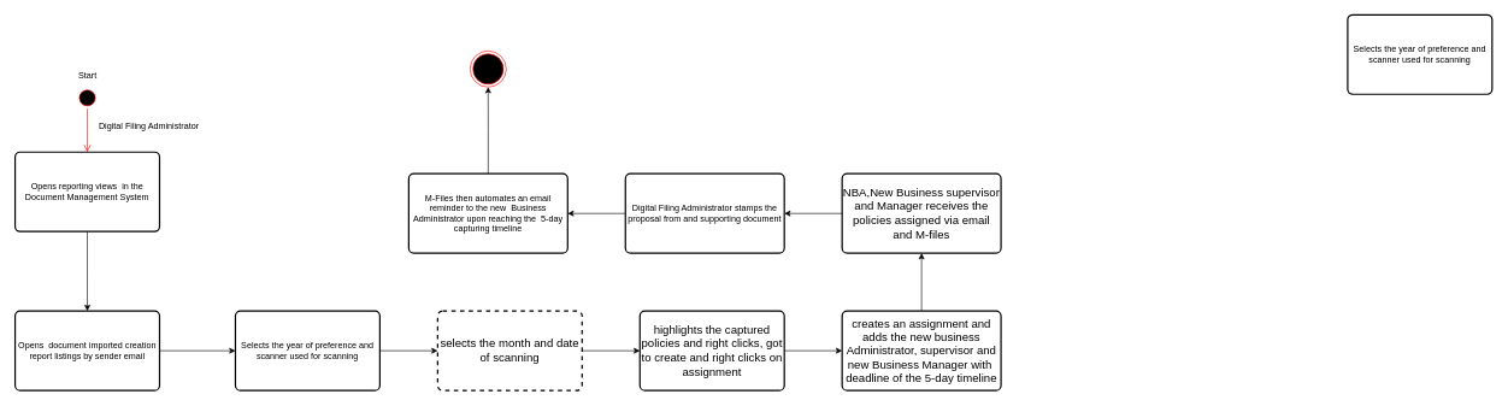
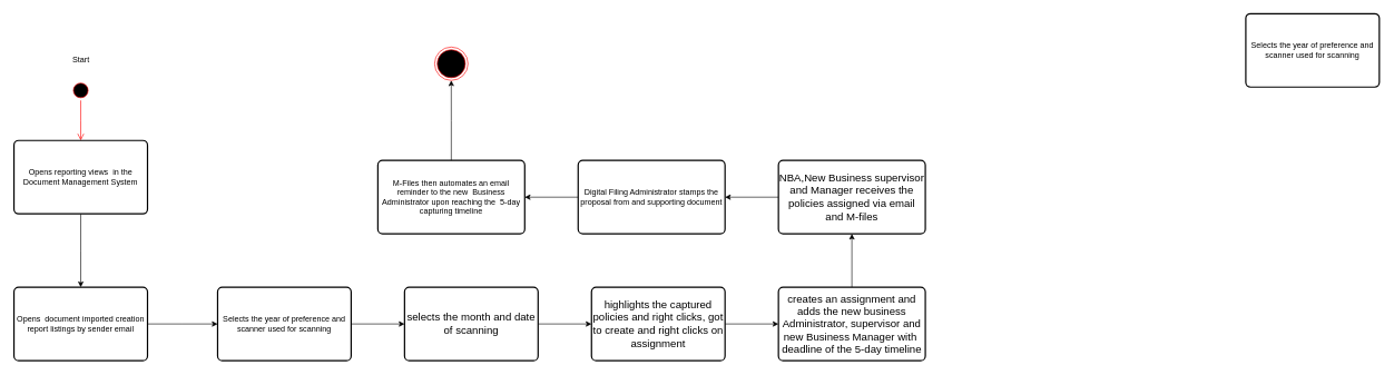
  <mxCell id="0" />
  <mxCell id="1" parent="0" />
  <mxCell id="2" value="" style="ellipse;html=1;shape=startState;fillColor=#000000;strokeColor=#ff0000;" vertex="1" parent="1"><mxGeometry x="105" y="120" width="30" height="30" as="geometry" /></mxCell>
  <mxCell id="3" value="" style="edgeStyle=orthogonalEdgeStyle;html=1;verticalAlign=bottom;endArrow=open;endSize=8;strokeColor=#ff0000;rounded=0;" edge="1" source="2" parent="1"><mxGeometry relative="1" as="geometry"><mxPoint x="120" y="210" as="targetPoint" /></mxGeometry></mxCell>
  <mxCell id="4" style="edgeStyle=orthogonalEdgeStyle;rounded=0;orthogonalLoop=1;jettySize=auto;html=1;exitX=0.5;exitY=1;exitDx=0;exitDy=0;" edge="1" parent="1" source="5"><mxGeometry relative="1" as="geometry"><mxPoint x="120" y="430" as="targetPoint" /></mxGeometry></mxCell>
  <mxCell id="5" value="Opens reporting views&amp;nbsp; in the Document Management System" style="rounded=1;whiteSpace=wrap;html=1;absoluteArcSize=1;arcSize=14;strokeWidth=2;" vertex="1" parent="1"><mxGeometry x="20" y="210" width="200" height="110" as="geometry" /></mxCell>
- <mxCell id="6" value="Start" style="text;html=1;align=center;verticalAlign=middle;resizable=0;points=[];autosize=1;strokeColor=none;fillColor=none;" vertex="1" parent="1"><mxGeometry x="95" y="90" width="50" height="30" as="geometry" /></mxCell>
- <mxCell id="7" value="Digital Filing Administrator" style="text;html=1;align=center;verticalAlign=middle;resizable=0;points=[];autosize=1;strokeColor=none;fillColor=none;" vertex="1" parent="1"><mxGeometry x="125" y="160" width="160" height="30" as="geometry" /></mxCell>
+ <mxCell id="6" value="Start" style="text;html=1;align=center;verticalAlign=middle;resizable=0;points=[];autosize=1;strokeColor=none;fillColor=none;" vertex="1" parent="1"><mxGeometry x="95" y="75" width="50" height="30" as="geometry" /></mxCell>
  <mxCell id="8" style="edgeStyle=orthogonalEdgeStyle;rounded=0;orthogonalLoop=1;jettySize=auto;html=1;exitX=1;exitY=0.5;exitDx=0;exitDy=0;" edge="1" parent="1" source="9"><mxGeometry relative="1" as="geometry"><mxPoint x="325" y="485" as="targetPoint" /></mxGeometry></mxCell>
  <mxCell id="9" value="Opens&amp;nbsp; document imported creation report listings by sender email" style="rounded=1;whiteSpace=wrap;html=1;absoluteArcSize=1;arcSize=14;strokeWidth=2;" vertex="1" parent="1"><mxGeometry x="20" y="430" width="200" height="110" as="geometry" /></mxCell>
  <mxCell id="10" value="" style="edgeStyle=orthogonalEdgeStyle;rounded=0;orthogonalLoop=1;jettySize=auto;html=1;" edge="1" parent="1" source="11" target="14"><mxGeometry relative="1" as="geometry" /></mxCell>
  <mxCell id="11" value="Selects the year of preference and scanner used for scanning" style="rounded=1;whiteSpace=wrap;html=1;absoluteArcSize=1;arcSize=14;strokeWidth=2;" vertex="1" parent="1"><mxGeometry x="325" y="430" width="200" height="110" as="geometry" /></mxCell>
  <mxCell id="12" value="Selects the year of preference and scanner used for scanning" style="rounded=1;whiteSpace=wrap;html=1;absoluteArcSize=1;arcSize=14;strokeWidth=2;" vertex="1" parent="1"><mxGeometry x="1865" y="20" width="200" height="110" as="geometry" /></mxCell>
  <mxCell id="13" value="" style="edgeStyle=orthogonalEdgeStyle;rounded=0;orthogonalLoop=1;jettySize=auto;html=1;" edge="1" parent="1" source="14" target="16"><mxGeometry relative="1" as="geometry" /></mxCell>
- <mxCell id="14" value="&lt;span style=&quot;font-size:12.0pt;font-family:&amp;quot;Arial Narrow&amp;quot;,sans-serif;&lt;br/&gt;mso-fareast-font-family:&amp;quot;Times New Roman&amp;quot;;mso-bidi-font-family:&amp;quot;Times New Roman&amp;quot;;&lt;br/&gt;mso-ansi-language:EN-ZA;mso-fareast-language:EN-US;mso-bidi-language:AR-SA;&lt;br/&gt;mso-bidi-font-weight:bold&quot;&gt;selects the month and date of scanning&lt;/span&gt;" style="rounded=1;whiteSpace=wrap;html=1;absoluteArcSize=1;arcSize=14;strokeWidth=2;dashed=1;" vertex="1" parent="1"><mxGeometry x="605" y="430" width="200" height="110" as="geometry" /></mxCell>
+ <mxCell id="14" value="&lt;span style=&quot;font-size:12.0pt;font-family:&amp;quot;Arial Narrow&amp;quot;,sans-serif;&lt;br/&gt;mso-fareast-font-family:&amp;quot;Times New Roman&amp;quot;;mso-bidi-font-family:&amp;quot;Times New Roman&amp;quot;;&lt;br/&gt;mso-ansi-language:EN-ZA;mso-fareast-language:EN-US;mso-bidi-language:AR-SA;&lt;br/&gt;mso-bidi-font-weight:bold&quot;&gt;selects the month and date of scanning&lt;/span&gt;" style="rounded=1;whiteSpace=wrap;html=1;absoluteArcSize=1;arcSize=14;strokeWidth=2;" vertex="1" parent="1"><mxGeometry x="605" y="430" width="200" height="110" as="geometry" /></mxCell>
  <mxCell id="15" value="" style="edgeStyle=orthogonalEdgeStyle;rounded=0;orthogonalLoop=1;jettySize=auto;html=1;" edge="1" parent="1" source="16" target="18"><mxGeometry relative="1" as="geometry" /></mxCell>
  <mxCell id="16" value="&lt;font face=&quot;Arial Narrow, sans-serif&quot;&gt;&lt;span style=&quot;font-size: 16px;&quot;&gt;highlights the captured policies and right clicks, got to create and right clicks on assignment&lt;/span&gt;&lt;/font&gt;" style="rounded=1;whiteSpace=wrap;html=1;absoluteArcSize=1;arcSize=14;strokeWidth=2;" vertex="1" parent="1"><mxGeometry x="885" y="430" width="200" height="110" as="geometry" /></mxCell>
  <mxCell id="17" value="" style="edgeStyle=orthogonalEdgeStyle;rounded=0;orthogonalLoop=1;jettySize=auto;html=1;" edge="1" parent="1" source="18" target="20"><mxGeometry relative="1" as="geometry" /></mxCell>
  <mxCell id="18" value="&lt;font face=&quot;Arial Narrow, sans-serif&quot;&gt;&lt;span style=&quot;font-size: 16px;&quot;&gt;creates an assignment and adds the new business Administrator, supervisor and new Business Manager with&amp;nbsp; deadline of the 5-day timeline&lt;/span&gt;&lt;/font&gt;" style="rounded=1;whiteSpace=wrap;html=1;absoluteArcSize=1;arcSize=14;strokeWidth=2;" vertex="1" parent="1"><mxGeometry x="1165" y="430" width="220" height="110" as="geometry" /></mxCell>
  <mxCell id="19" value="" style="edgeStyle=orthogonalEdgeStyle;rounded=0;orthogonalLoop=1;jettySize=auto;html=1;" edge="1" parent="1" source="20" target="22"><mxGeometry relative="1" as="geometry" /></mxCell>
  <mxCell id="20" value="&lt;font face=&quot;Arial Narrow, sans-serif&quot;&gt;&lt;span style=&quot;font-size: 16px;&quot;&gt;NBA,New Business supervisor and Manager receives the policies assigned via email and M-files&lt;/span&gt;&lt;/font&gt;" style="rounded=1;whiteSpace=wrap;html=1;absoluteArcSize=1;arcSize=14;strokeWidth=2;" vertex="1" parent="1"><mxGeometry x="1165" y="240" width="220" height="110" as="geometry" /></mxCell>
  <mxCell id="21" value="" style="edgeStyle=orthogonalEdgeStyle;rounded=0;orthogonalLoop=1;jettySize=auto;html=1;" edge="1" parent="1" source="22" target="24"><mxGeometry relative="1" as="geometry" /></mxCell>
  <mxCell id="22" value="Digital Filing Administrator stamps the proposal from and supporting document" style="rounded=1;whiteSpace=wrap;html=1;absoluteArcSize=1;arcSize=14;strokeWidth=2;" vertex="1" parent="1"><mxGeometry x="865" y="240" width="220" height="110" as="geometry" /></mxCell>
  <mxCell id="23" style="edgeStyle=orthogonalEdgeStyle;rounded=0;orthogonalLoop=1;jettySize=auto;html=1;exitX=0.5;exitY=0;exitDx=0;exitDy=0;" edge="1" parent="1" source="24"><mxGeometry relative="1" as="geometry"><mxPoint x="674.947" y="120" as="targetPoint" /></mxGeometry></mxCell>
  <mxCell id="24" value="M-Files then automates an email reminder to the new&amp;nbsp; Business Administrator upon reaching the&amp;nbsp; 5-day capturing timeline" style="rounded=1;whiteSpace=wrap;html=1;absoluteArcSize=1;arcSize=14;strokeWidth=2;" vertex="1" parent="1"><mxGeometry x="565" y="240" width="220" height="110" as="geometry" /></mxCell>
  <mxCell id="25" value="" style="ellipse;html=1;shape=endState;fillColor=#000000;strokeColor=#ff0000;" vertex="1" parent="1"><mxGeometry x="650" y="70" width="50" height="50" as="geometry" /></mxCell>
